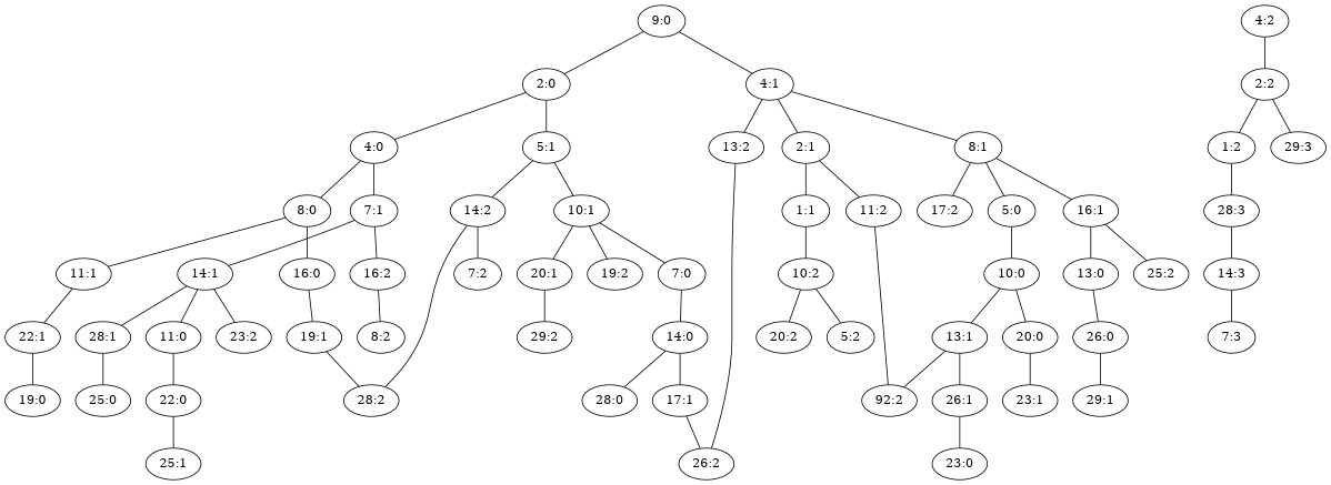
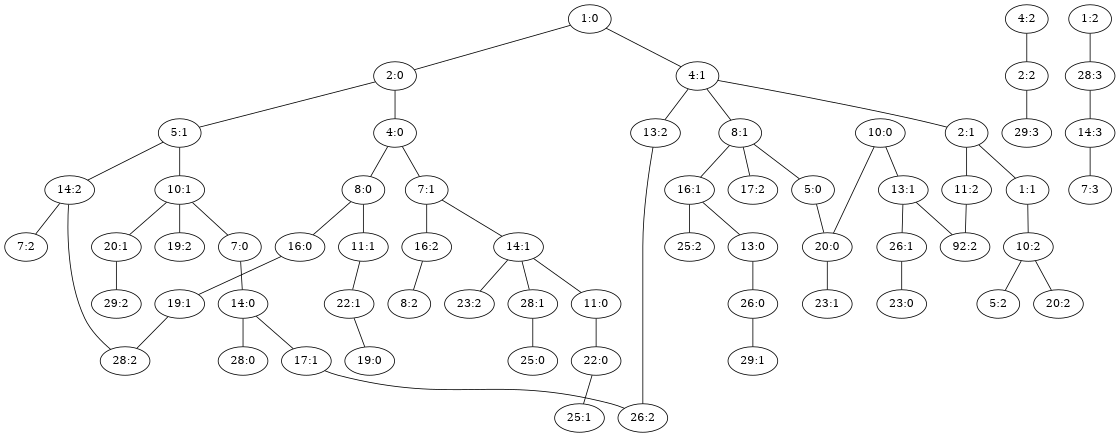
  graph {
-   "1:0" [label="9:0"]
+   "1:0"
    "2:0"
    "4:1"
    "4:0"
    "5:1"
    "8:1"
    "2:1"
    "13:2"
    "8:0"
    "7:1"
    "10:1"
    "14:2"
    "16:1"
    "17:2"
    "5:0"
    "1:1"
    "11:2"
    "26:2"
    "16:0"
    "11:1"
    "14:1"
    "16:2"
    "20:1"
    "19:2"
    "7:0"
    "28:2"
    "7:2"
    "19:1"
    "22:1"
    "28:1"
    "23:2"
    "11:0"
    "8:2"
    "25:2"
    "13:0"
    "10:0"
    "10:2"
    n38 [label="92:2"]
    "20:2"
    "5:2"
    "29:2"
    "14:0"
    "25:0"
    "22:0"
    "19:0"
    "26:0"
    "20:0"
    "13:1"
    "23:1"
    "26:1"
    "23:0"
    "28:0"
    "17:1"
    "25:1"
    "29:1"
    "4:2"
    "2:2"
    "1:2"
    "29:3"
    "28:3"
    "14:3"
    "7:3"
    "1:0" -- "2:0"
    "1:0" -- "4:1"
    "2:0" -- "4:0"
    "2:0" -- "5:1"
    "4:1" -- "8:1"
    "4:1" -- "2:1"
    "4:1" -- "13:2"
    "4:0" -- "8:0"
    "4:0" -- "7:1"
    "5:1" -- "10:1"
    "5:1" -- "14:2"
    "8:1" -- "16:1"
    "8:1" -- "17:2"
    "8:1" -- "5:0"
    "2:1" -- "1:1"
    "2:1" -- "11:2"
    "13:2" -- "26:2"
    "8:0" -- "16:0"
    "8:0" -- "11:1"
    "7:1" -- "14:1"
    "7:1" -- "16:2"
    "10:1" -- "20:1"
    "10:1" -- "19:2"
    "10:1" -- "7:0"
    "14:2" -- "28:2"
    "14:2" -- "7:2"
    "16:1" -- "25:2"
    "16:1" -- "13:0"
-   "5:0" -- "10:0"
+   "5:0" -- "20:0"
    "1:1" -- "10:2"
    "11:2" -- n38
    "16:0" -- "19:1"
    "11:1" -- "22:1"
    "14:1" -- "28:1"
    "14:1" -- "23:2"
    "14:1" -- "11:0"
    "16:2" -- "8:2"
    "20:1" -- "29:2"
    "7:0" -- "14:0"
    "19:1" -- "28:2"
    "22:1" -- "19:0"
    "28:1" -- "25:0"
    "11:0" -- "22:0"
    "13:0" -- "26:0"
    "10:0" -- "20:0"
    "10:0" -- "13:1"
    "10:2" -- "20:2"
    "10:2" -- "5:2"
    "14:0" -- "28:0"
    "14:0" -- "17:1"
    "22:0" -- "25:1"
    "26:0" -- "29:1"
    "20:0" -- "23:1"
    "13:1" -- n38
    "13:1" -- "26:1"
    "26:1" -- "23:0"
    "17:1" -- "26:2"
    "4:2" -- "2:2"
-   "2:2" -- "1:2"
    "2:2" -- "29:3"
    "1:2" -- "28:3"
    "28:3" -- "14:3"
    "14:3" -- "7:3"
  }
